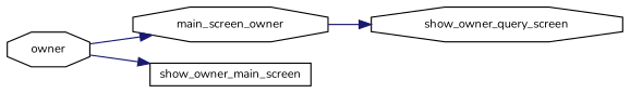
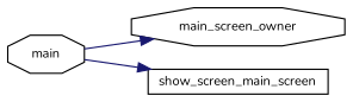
  digraph {
    fontname=Nunito
    rankdir=RL
    node [color=black fillcolor=white fontname=Nunito fontsize=10 shape=octagon style=filled]
    edge [color=midnightblue dir=back fontname=Nunito fontsize=10 labelfontname=Helvetica labelfontsize=10 style=solid]
-   n1 [height=0.2 label=show_owner_query_screen width=0.4]
    n2 [height=0.2 label=main_screen_owner width=0.4]
-   n3 [height=0.2 label=owner width=0.4]
-   n4 [height=0.2 label=show_owner_main_screen shape=box width=0.4]
-   n1 -> n2
+   n3 [height=0.2 label=main width=0.4]
+   n4 [height=0.2 label=show_screen_main_screen shape=box width=0.4]
    n2 -> n3
    n4 -> n3
  }
